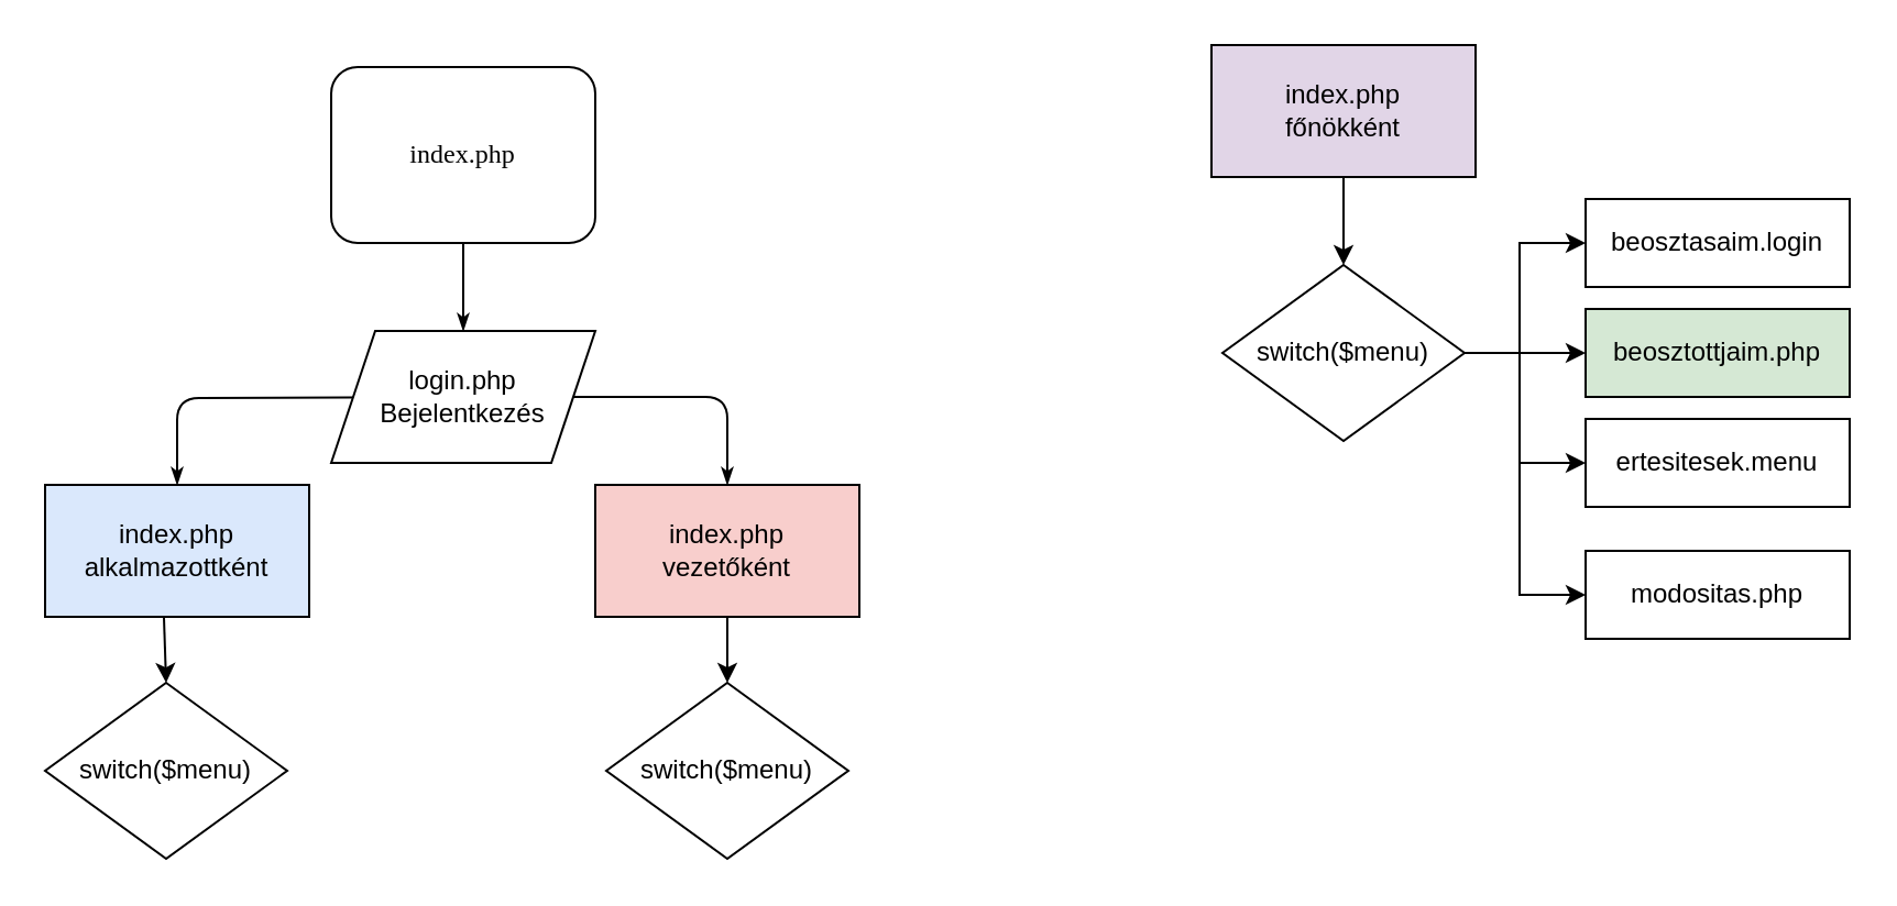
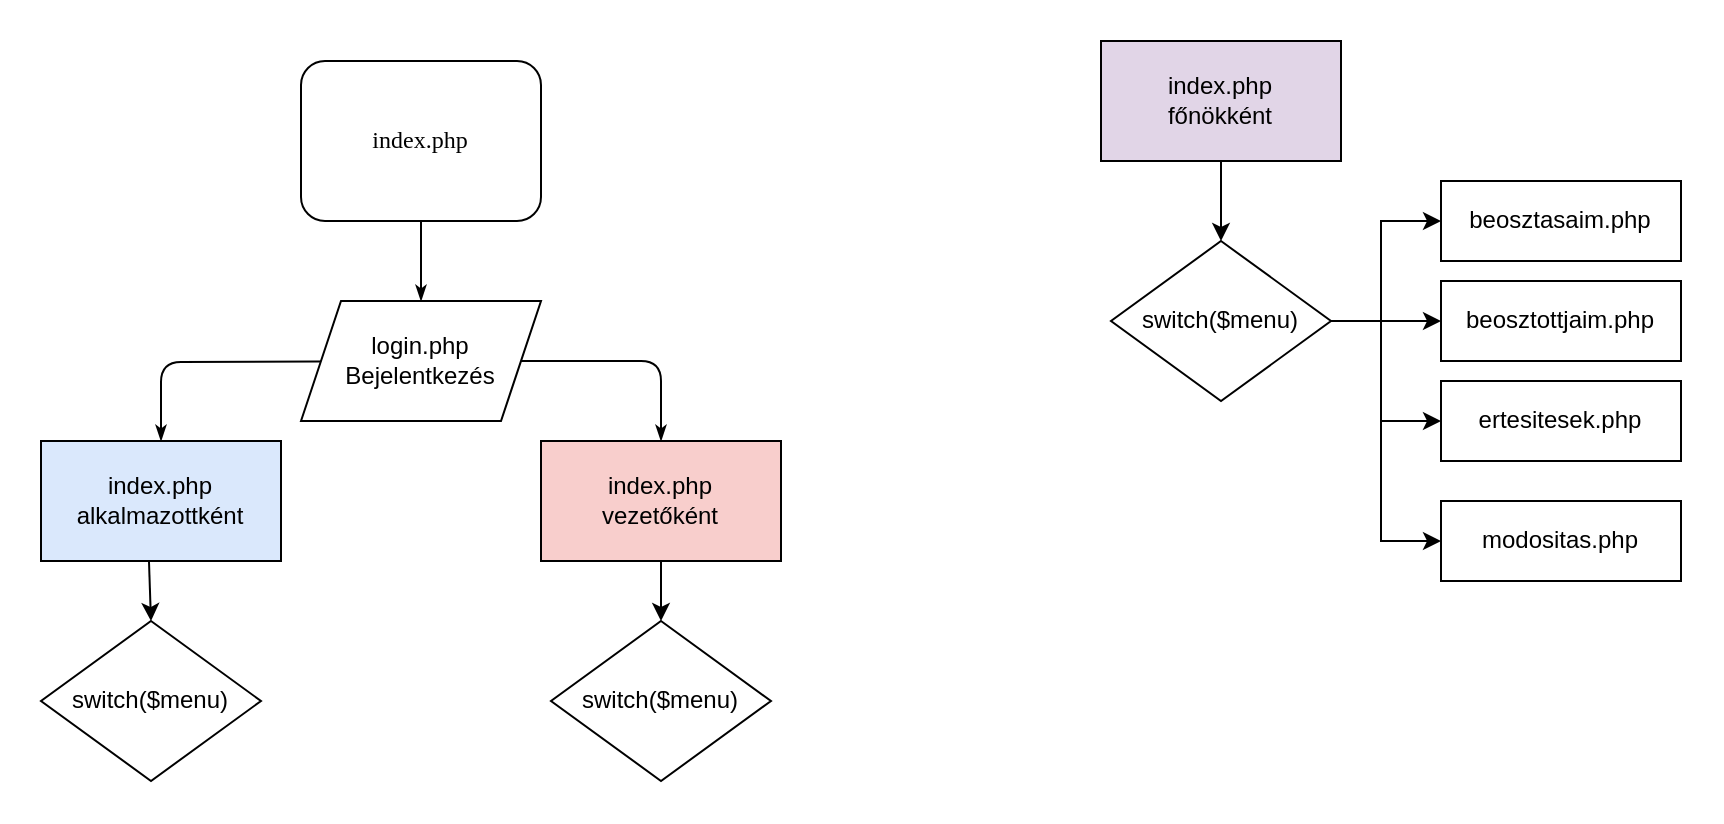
  <mxCell id="0" />
  <mxCell id="1" parent="0" />
  <mxCell id="2" style="edgeStyle=orthogonalEdgeStyle;rounded=1;html=1;labelBackgroundColor=none;startArrow=none;startFill=0;startSize=5;endArrow=classicThin;endFill=1;endSize=5;jettySize=auto;orthogonalLoop=1;strokeWidth=1;fontFamily=Verdana;fontSize=8" parent="1" source="3" edge="1"><mxGeometry relative="1" as="geometry"><mxPoint x="210" y="150" as="targetPoint" /></mxGeometry></mxCell>
  <mxCell id="3" value="&lt;div&gt;index.php&lt;/div&gt;" style="rounded=1;whiteSpace=wrap;html=1;shadow=0;labelBackgroundColor=none;strokeWidth=1;fontFamily=Verdana;fontSize=12;align=center;" parent="1" vertex="1"><mxGeometry x="150" y="30" width="120" height="80" as="geometry" /></mxCell>
  <mxCell id="4" style="edgeStyle=orthogonalEdgeStyle;rounded=1;html=1;labelBackgroundColor=none;startArrow=none;startFill=0;startSize=5;endArrow=classicThin;endFill=1;endSize=5;jettySize=auto;orthogonalLoop=1;strokeWidth=1;fontFamily=Verdana;fontSize=8;entryX=0.5;entryY=0;entryDx=0;entryDy=0;" parent="1" target="6" edge="1"><mxGeometry relative="1" as="geometry"><mxPoint x="220" y="180" as="sourcePoint" /><mxPoint x="70" y="200" as="targetPoint" /></mxGeometry></mxCell>
  <mxCell id="5" value="&lt;div&gt;login.php&lt;/div&gt;&lt;div&gt;Bejelentkezés&lt;/div&gt;" style="shape=parallelogram;perimeter=parallelogramPerimeter;whiteSpace=wrap;html=1;fixedSize=1;" vertex="1" parent="1"><mxGeometry x="150" y="150" width="120" height="60" as="geometry" /></mxCell>
  <mxCell id="6" value="&lt;div&gt;index.php&lt;/div&gt;&lt;div&gt;alkalmazottként&lt;br&gt;&lt;/div&gt;" style="rounded=0;whiteSpace=wrap;html=1;fillColor=#dae8fc;" vertex="1" parent="1"><mxGeometry x="20" y="220" width="120" height="60" as="geometry" /></mxCell>
  <mxCell id="7" value="&lt;div&gt;index.php&lt;/div&gt;&lt;div&gt;vezetőként&lt;br&gt;&lt;/div&gt;" style="rounded=0;whiteSpace=wrap;html=1;fillColor=#f8cecc;" vertex="1" parent="1"><mxGeometry x="270" y="220" width="120" height="60" as="geometry" /></mxCell>
  <mxCell id="8" style="edgeStyle=orthogonalEdgeStyle;rounded=1;html=1;labelBackgroundColor=none;startArrow=none;startFill=0;startSize=5;endArrow=classicThin;endFill=1;endSize=5;jettySize=auto;orthogonalLoop=1;strokeWidth=1;fontFamily=Verdana;fontSize=8;exitX=1;exitY=0.5;exitDx=0;exitDy=0;entryX=0.5;entryY=0;entryDx=0;entryDy=0;" edge="1" parent="1" source="5" target="7"><mxGeometry relative="1" as="geometry"><mxPoint x="230" y="210" as="sourcePoint" /><mxPoint x="330" y="190" as="targetPoint" /><Array as="points"><mxPoint x="330" y="180" /></Array></mxGeometry></mxCell>
  <mxCell id="9" value="switch($menu)" style="rhombus;whiteSpace=wrap;html=1;" vertex="1" parent="1"><mxGeometry x="20" y="310" width="110" height="80" as="geometry" /></mxCell>
  <mxCell id="10" value="switch($menu)" style="rhombus;whiteSpace=wrap;html=1;" vertex="1" parent="1"><mxGeometry x="275" y="310" width="110" height="80" as="geometry" /></mxCell>
  <mxCell id="11" value="" style="endArrow=classic;html=1;rounded=0;exitX=0.5;exitY=1;exitDx=0;exitDy=0;entryX=0.5;entryY=0;entryDx=0;entryDy=0;" edge="1" parent="1" source="7" target="10"><mxGeometry width="50" height="50" relative="1" as="geometry"><mxPoint x="250" y="360" as="sourcePoint" /><mxPoint x="300" y="310" as="targetPoint" /></mxGeometry></mxCell>
  <mxCell id="12" value="" style="endArrow=classic;html=1;rounded=0;exitX=0.45;exitY=1.008;exitDx=0;exitDy=0;entryX=0.5;entryY=0;entryDx=0;entryDy=0;exitPerimeter=0;" edge="1" parent="1" source="6" target="9"><mxGeometry width="50" height="50" relative="1" as="geometry"><mxPoint x="250" y="360" as="sourcePoint" /><mxPoint x="300" y="310" as="targetPoint" /></mxGeometry></mxCell>
  <mxCell id="13" value="&lt;div&gt;index.php&lt;/div&gt;&lt;div&gt;főnökként&lt;br&gt;&lt;/div&gt;" style="rounded=0;whiteSpace=wrap;html=1;fillColor=#e1d5e7;" vertex="1" parent="1"><mxGeometry x="550" y="20" width="120" height="60" as="geometry" /></mxCell>
  <mxCell id="14" value="switch($menu)" style="rhombus;whiteSpace=wrap;html=1;" vertex="1" parent="1"><mxGeometry x="555" y="120" width="110" height="80" as="geometry" /></mxCell>
  <mxCell id="15" value="" style="endArrow=classic;html=1;rounded=0;exitX=0.5;exitY=1;exitDx=0;exitDy=0;" edge="1" parent="1" source="13" target="14"><mxGeometry width="50" height="50" relative="1" as="geometry"><mxPoint x="430" y="200" as="sourcePoint" /><mxPoint x="480" y="150" as="targetPoint" /></mxGeometry></mxCell>
  <mxCell id="16" value="" style="edgeStyle=elbowEdgeStyle;elbow=horizontal;endArrow=classic;html=1;rounded=0;entryX=0;entryY=0.5;entryDx=0;entryDy=0;" edge="1" parent="1" target="17"><mxGeometry width="50" height="50" relative="1" as="geometry"><mxPoint x="665" y="160" as="sourcePoint" /><mxPoint x="715" y="110" as="targetPoint" /><Array as="points"><mxPoint x="690" y="140" /></Array></mxGeometry></mxCell>
- <mxCell id="17" value="beosztasaim.login" style="rounded=0;whiteSpace=wrap;html=1;" vertex="1" parent="1"><mxGeometry x="720" y="90" width="120" height="40" as="geometry" /></mxCell>
+ <mxCell id="17" value="beosztasaim.php" style="rounded=0;whiteSpace=wrap;html=1;" vertex="1" parent="1"><mxGeometry x="720" y="90" width="120" height="40" as="geometry" /></mxCell>
  <mxCell id="18" value="" style="edgeStyle=elbowEdgeStyle;elbow=horizontal;endArrow=classic;html=1;rounded=0;" edge="1" parent="1" source="14"><mxGeometry width="50" height="50" relative="1" as="geometry"><mxPoint x="665" y="210" as="sourcePoint" /><mxPoint x="720" y="160" as="targetPoint" /></mxGeometry></mxCell>
- <mxCell id="19" value="beosztottjaim.php" style="rounded=0;whiteSpace=wrap;html=1;fillColor=#d5e8d4;" vertex="1" parent="1"><mxGeometry x="720" y="140" width="120" height="40" as="geometry" /></mxCell>
+ <mxCell id="19" value="beosztottjaim.php" style="rounded=0;whiteSpace=wrap;html=1;" vertex="1" parent="1"><mxGeometry x="720" y="140" width="120" height="40" as="geometry" /></mxCell>
  <mxCell id="20" value="" style="edgeStyle=elbowEdgeStyle;elbow=horizontal;endArrow=classic;html=1;rounded=0;exitX=1;exitY=0.5;exitDx=0;exitDy=0;" edge="1" parent="1" source="14"><mxGeometry width="50" height="50" relative="1" as="geometry"><mxPoint x="680" y="260" as="sourcePoint" /><mxPoint x="720" y="210" as="targetPoint" /><Array as="points"><mxPoint x="690" y="180" /></Array></mxGeometry></mxCell>
- <mxCell id="21" value="ertesitesek.menu" style="rounded=0;whiteSpace=wrap;html=1;" vertex="1" parent="1"><mxGeometry x="720" y="190" width="120" height="40" as="geometry" /></mxCell>
+ <mxCell id="21" value="ertesitesek.php" style="rounded=0;whiteSpace=wrap;html=1;" vertex="1" parent="1"><mxGeometry x="720" y="190" width="120" height="40" as="geometry" /></mxCell>
  <mxCell id="22" value="modositas.php" style="rounded=0;whiteSpace=wrap;html=1;" vertex="1" parent="1"><mxGeometry x="720" y="250" width="120" height="40" as="geometry" /></mxCell>
  <mxCell id="23" value="" style="edgeStyle=elbowEdgeStyle;elbow=horizontal;endArrow=classic;html=1;rounded=0;exitX=1;exitY=0.5;exitDx=0;exitDy=0;entryX=0;entryY=0.5;entryDx=0;entryDy=0;" edge="1" parent="1" source="14" target="22"><mxGeometry width="50" height="50" relative="1" as="geometry"><mxPoint x="670" y="300" as="sourcePoint" /><mxPoint x="720" y="250" as="targetPoint" /><Array as="points"><mxPoint x="690" y="230" /></Array></mxGeometry></mxCell>
